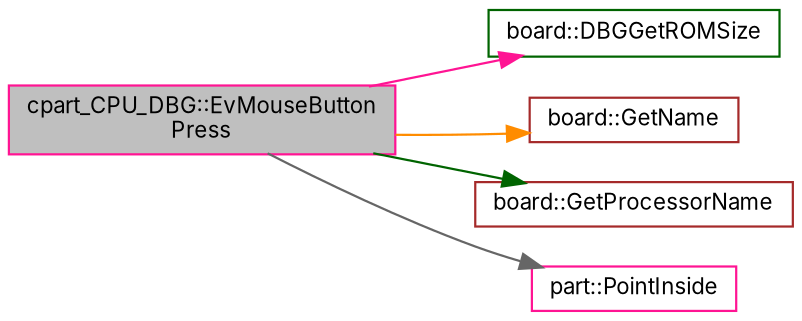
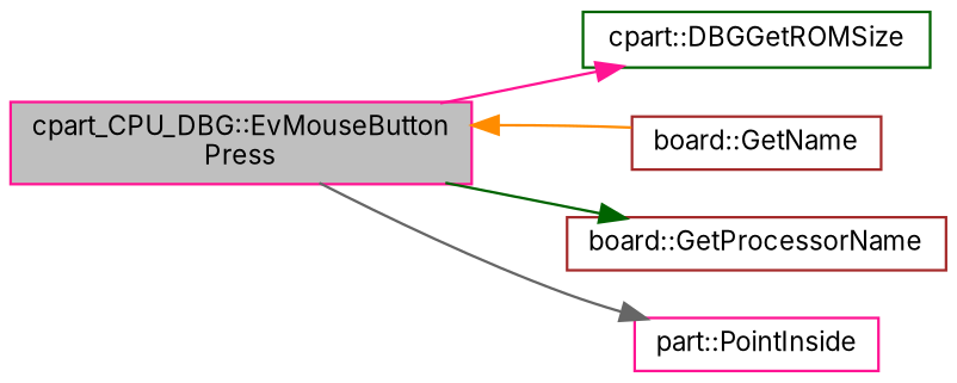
  digraph {
    fontname=Inter
    rankdir=LR
    node [color=deeppink fillcolor=white fontname=Inter fontsize=10 shape=record style=filled]
    edge [fontname=Inter fontsize=10 labelfontname=Helvetica labelfontsize=10 style=solid]
    n1 [fillcolor=grey75 fontcolor=black height=0.2 label="cpart_CPU_DBG::EvMouseButton\lPress" width=0.4]
-   n2 [color=darkgreen height=0.2 label="board::DBGGetROMSize" width=0.4]
+   n2 [color=darkgreen height=0.2 label="cpart::DBGGetROMSize" width=0.4]
    n3 [color=brown height=0.2 label="board::GetName" width=0.4]
    n4 [color=brown height=0.2 label="board::GetProcessorName" width=0.4]
    n5 [height=0.2 label="part::PointInside" width=0.4]
    n1 -> n2 [color=deeppink]
-   n1 -> n3 [color=darkorange]
+   n3 -> n1 [color=darkorange]
    n1 -> n4 [color=darkgreen]
    n1 -> n5 [color=gray40]
  }
